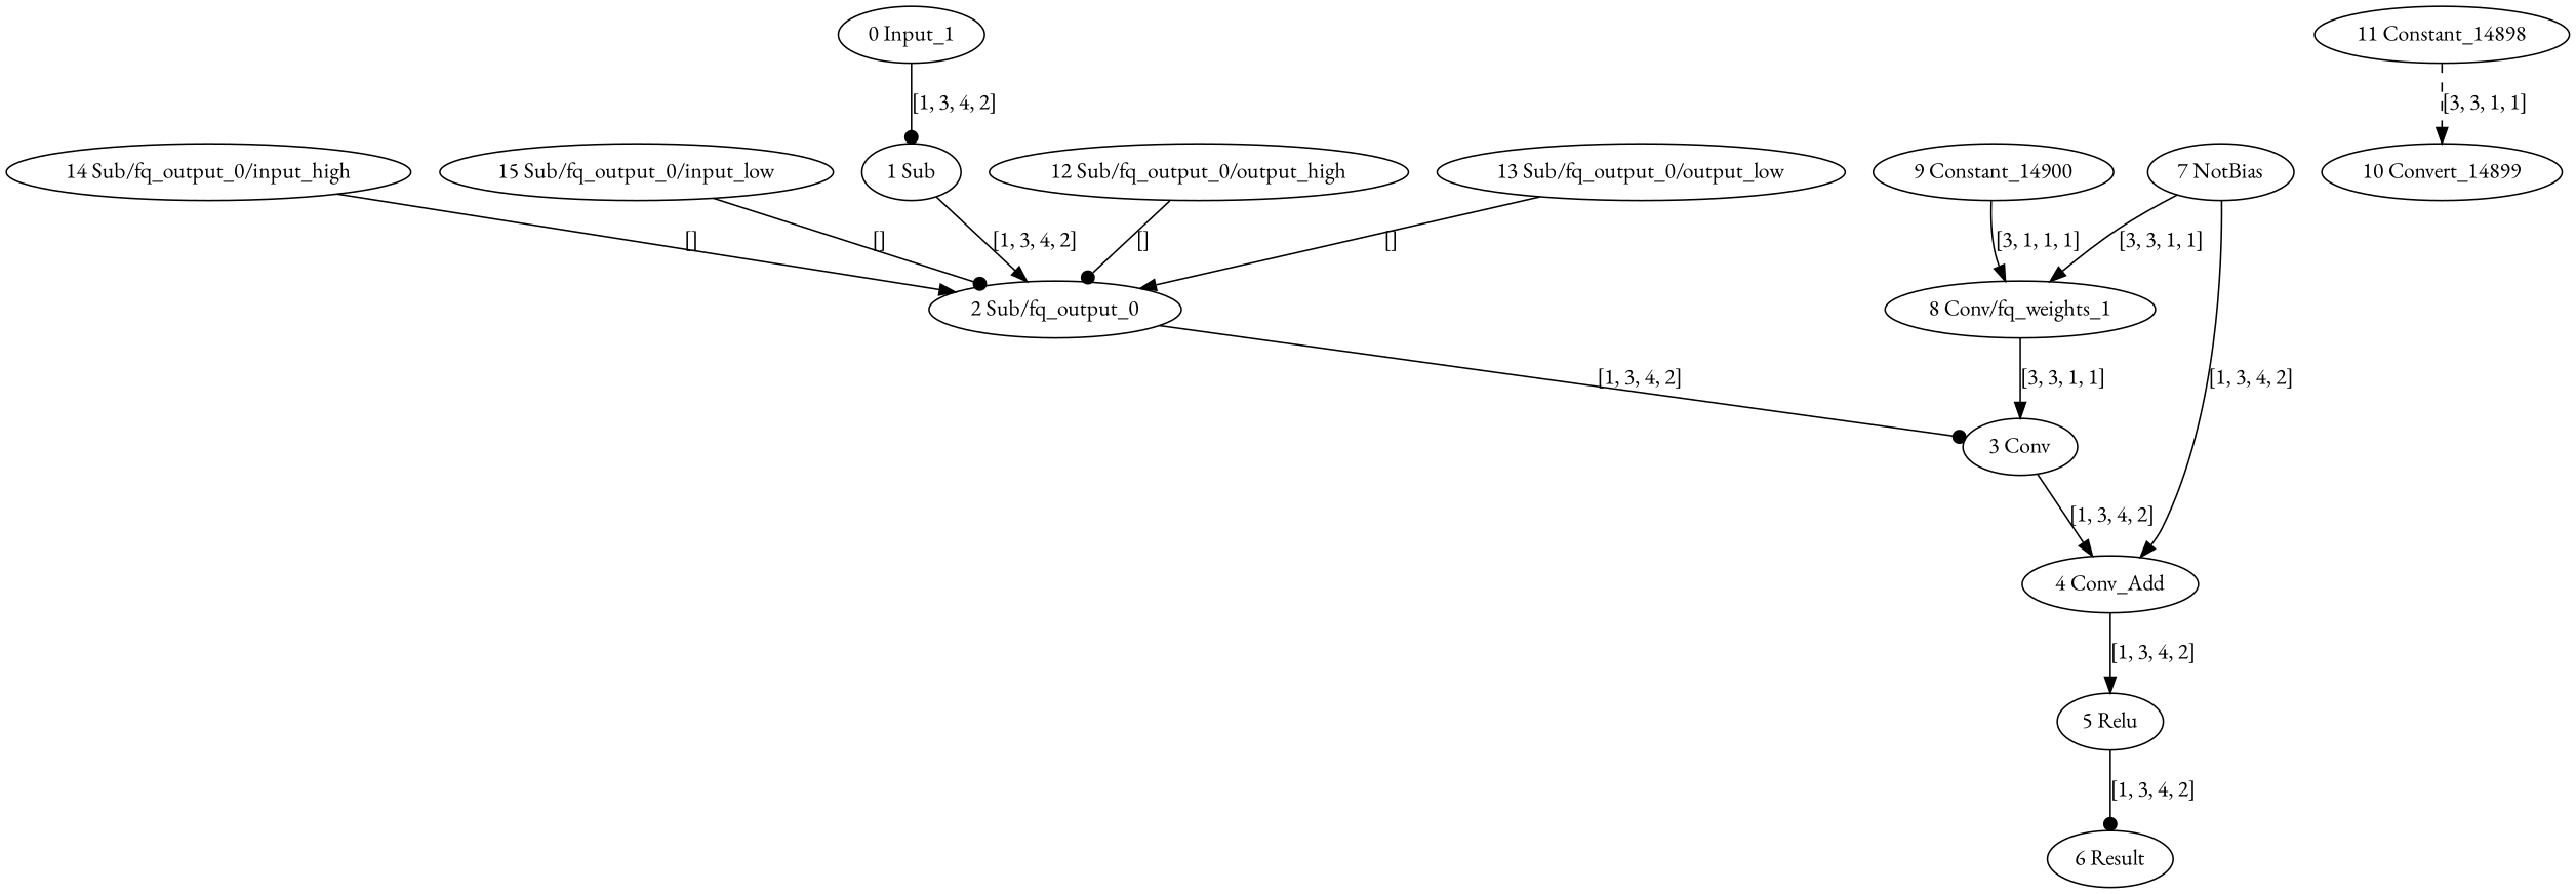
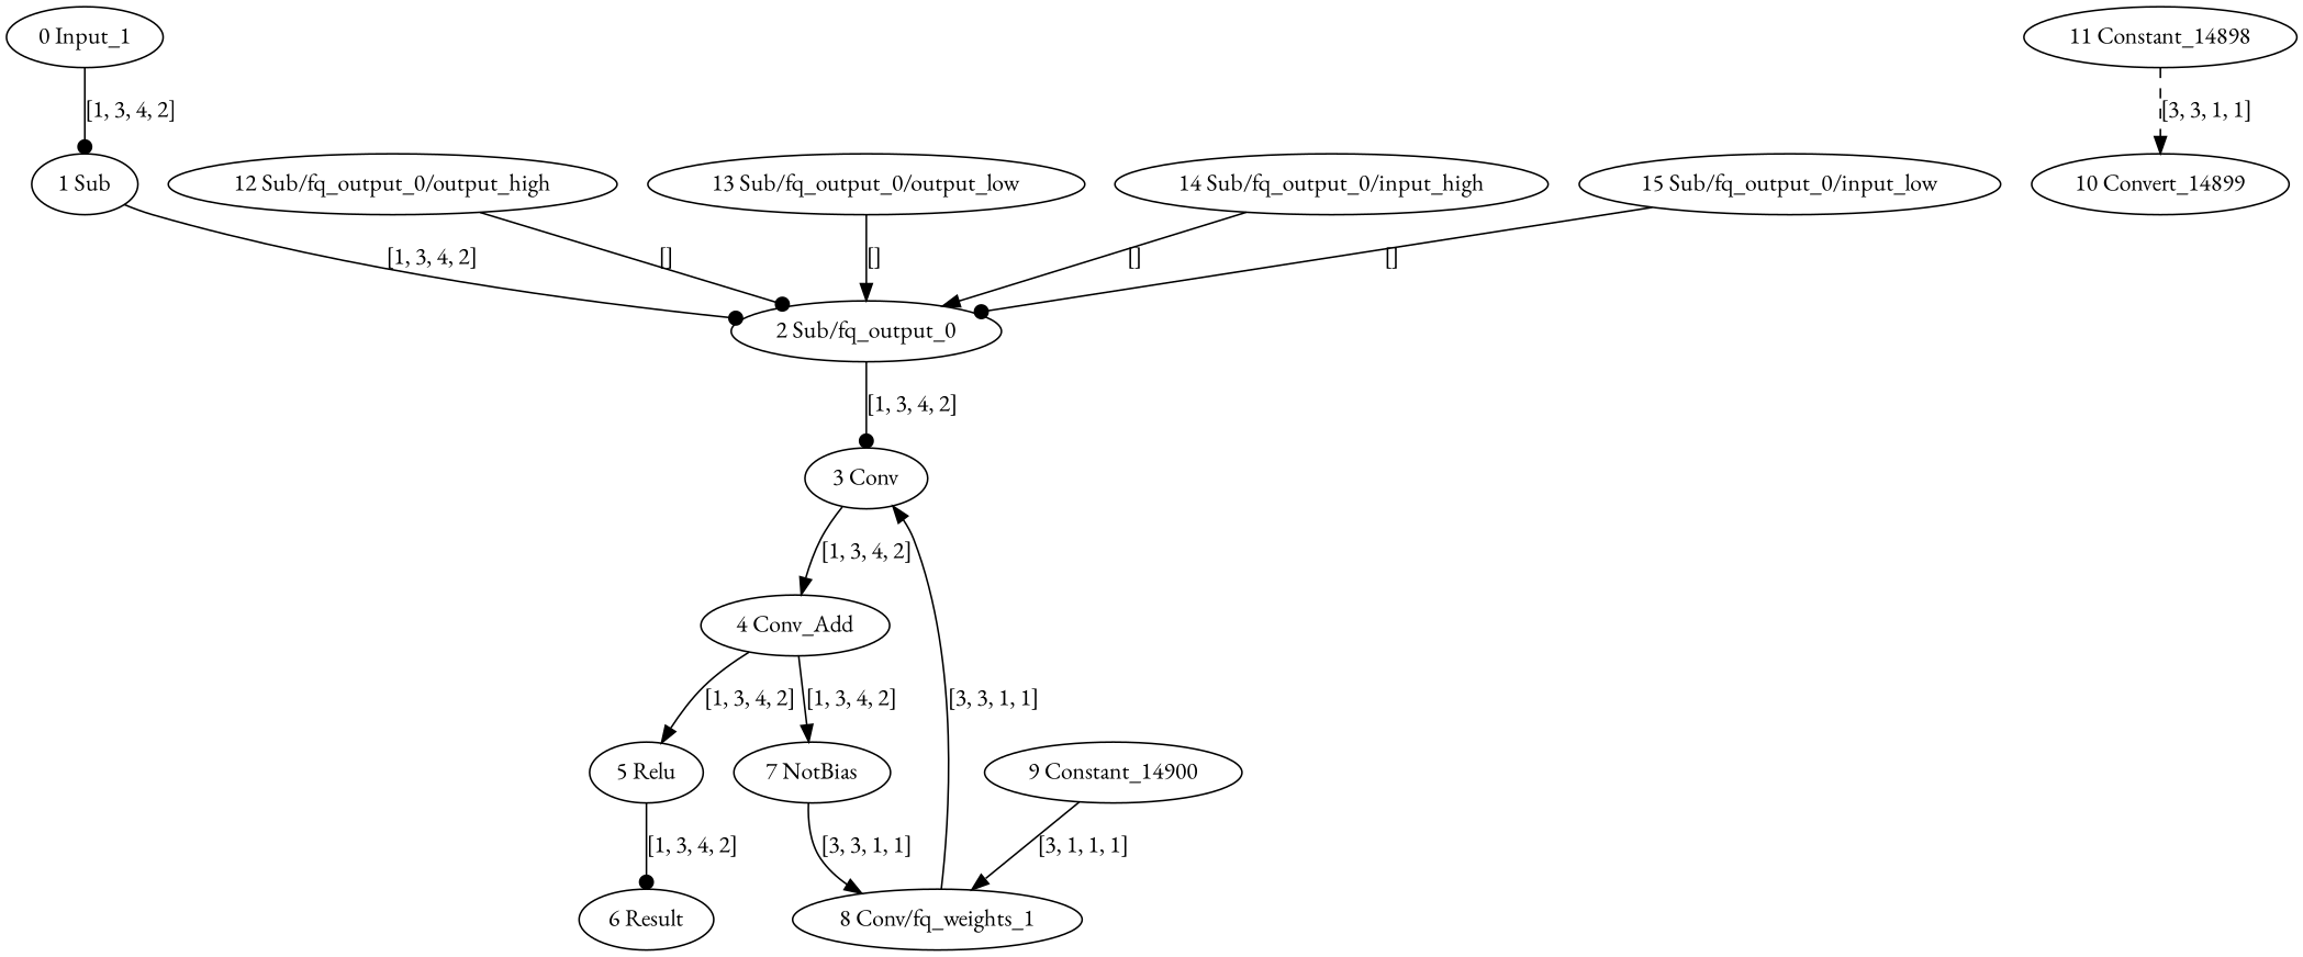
  strict digraph {
    fontname="EB Garamond"
    node [fontname="EB Garamond" type=Constant]
    edge [arrowhead=normal fontname="EB Garamond" style=solid]
    "0 Input_1" [type=Parameter]
    "1 Sub" [type=Subtract]
    "2 Sub/fq_output_0" [type=FakeQuantize]
    "3 Conv" [type=Convolution]
    "4 Conv_Add" [type=Add]
    "5 Relu" [type=Relu]
    "6 Result" [type=Result]
    "7 NotBias"
    "8 Conv/fq_weights_1" [type=Multiply]
    "9 Constant_14900"
    "10 Convert_14899" [type=Convert]
    "11 Constant_14898"
    "12 Sub/fq_output_0/output_high"
    "13 Sub/fq_output_0/output_low"
    "14 Sub/fq_output_0/input_high"
    "15 Sub/fq_output_0/input_low"
    "0 Input_1" -> "1 Sub" [arrowhead=dot label="[1, 3, 4, 2]"]
-   "1 Sub" -> "2 Sub/fq_output_0" [label="[1, 3, 4, 2]"]
+   "1 Sub" -> "2 Sub/fq_output_0" [arrowhead=dot label="[1, 3, 4, 2]"]
    "2 Sub/fq_output_0" -> "3 Conv" [arrowhead=dot label="[1, 3, 4, 2]"]
    "3 Conv" -> "4 Conv_Add" [label="[1, 3, 4, 2]"]
    "4 Conv_Add" -> "5 Relu" [label="[1, 3, 4, 2]"]
    "5 Relu" -> "6 Result" [arrowhead=dot label="[1, 3, 4, 2]"]
-   "7 NotBias" -> "4 Conv_Add" [label="[1, 3, 4, 2]"]
+   "4 Conv_Add" -> "7 NotBias" [label="[1, 3, 4, 2]"]
    "7 NotBias" -> "8 Conv/fq_weights_1" [label="[3, 3, 1, 1]"]
    "8 Conv/fq_weights_1" -> "3 Conv" [label="[3, 3, 1, 1]"]
    "9 Constant_14900" -> "8 Conv/fq_weights_1" [label="[3, 1, 1, 1]"]
    "11 Constant_14898" -> "10 Convert_14899" [label="[3, 3, 1, 1]" style=dashed]
    "12 Sub/fq_output_0/output_high" -> "2 Sub/fq_output_0" [arrowhead=dot label="[]"]
    "13 Sub/fq_output_0/output_low" -> "2 Sub/fq_output_0" [label="[]"]
    "14 Sub/fq_output_0/input_high" -> "2 Sub/fq_output_0" [label="[]"]
    "15 Sub/fq_output_0/input_low" -> "2 Sub/fq_output_0" [arrowhead=dot label="[]"]
  }
